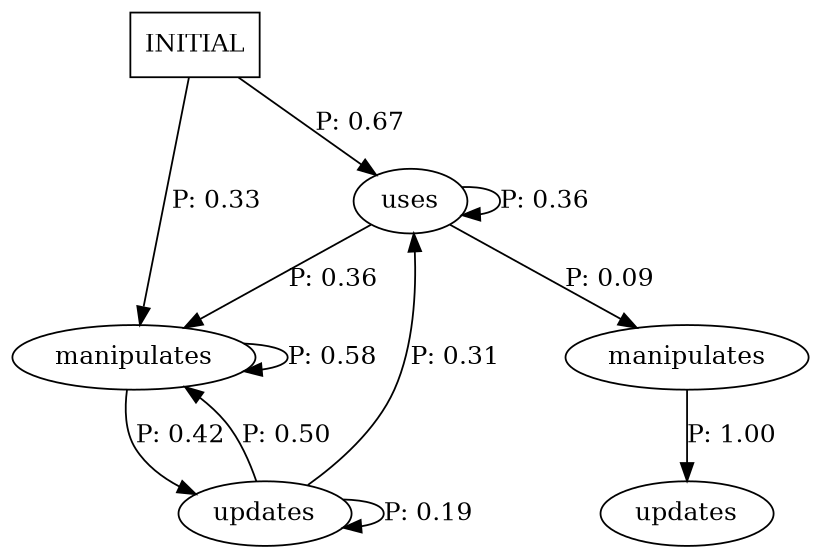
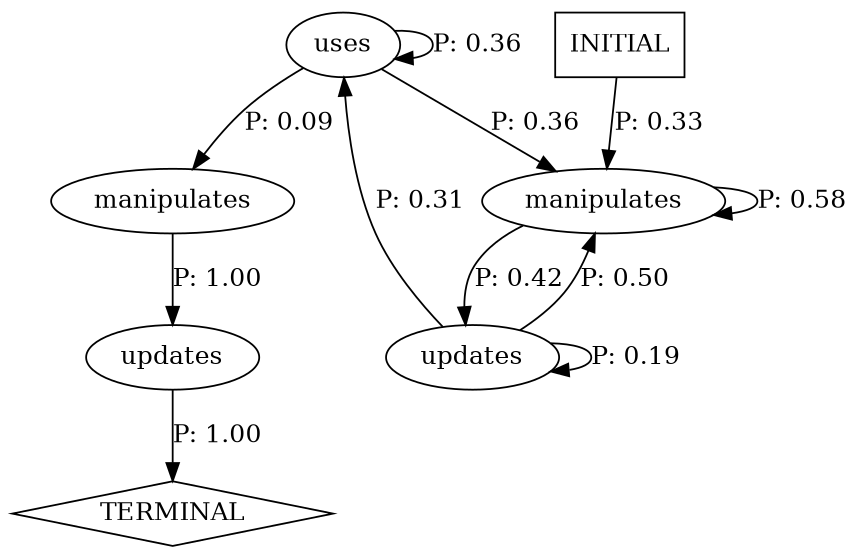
  digraph {
    n1 [label=manipulates]
    n2 [label=updates]
+   n3 [label=TERMINAL shape=diamond]
    n4 [label=manipulates]
    n5 [label=updates]
    n6 [label=uses]
    n7 [label=INITIAL shape=box]
    n1 -> n2 [label="P: 1.00"]
+   n2 -> n3 [label="P: 1.00"]
    n4 -> n4 [label="P: 0.58"]
    n4 -> n5 [label="P: 0.42"]
    n5 -> n4 [label="P: 0.50"]
    n5 -> n5 [label="P: 0.19"]
    n5 -> n6 [label="P: 0.31"]
    n6 -> n1 [label="P: 0.09"]
    n6 -> n4 [label="P: 0.36"]
    n6 -> n6 [label="P: 0.36"]
    n7 -> n4 [label="P: 0.33"]
-   n7 -> n6 [label="P: 0.67"]
  }
